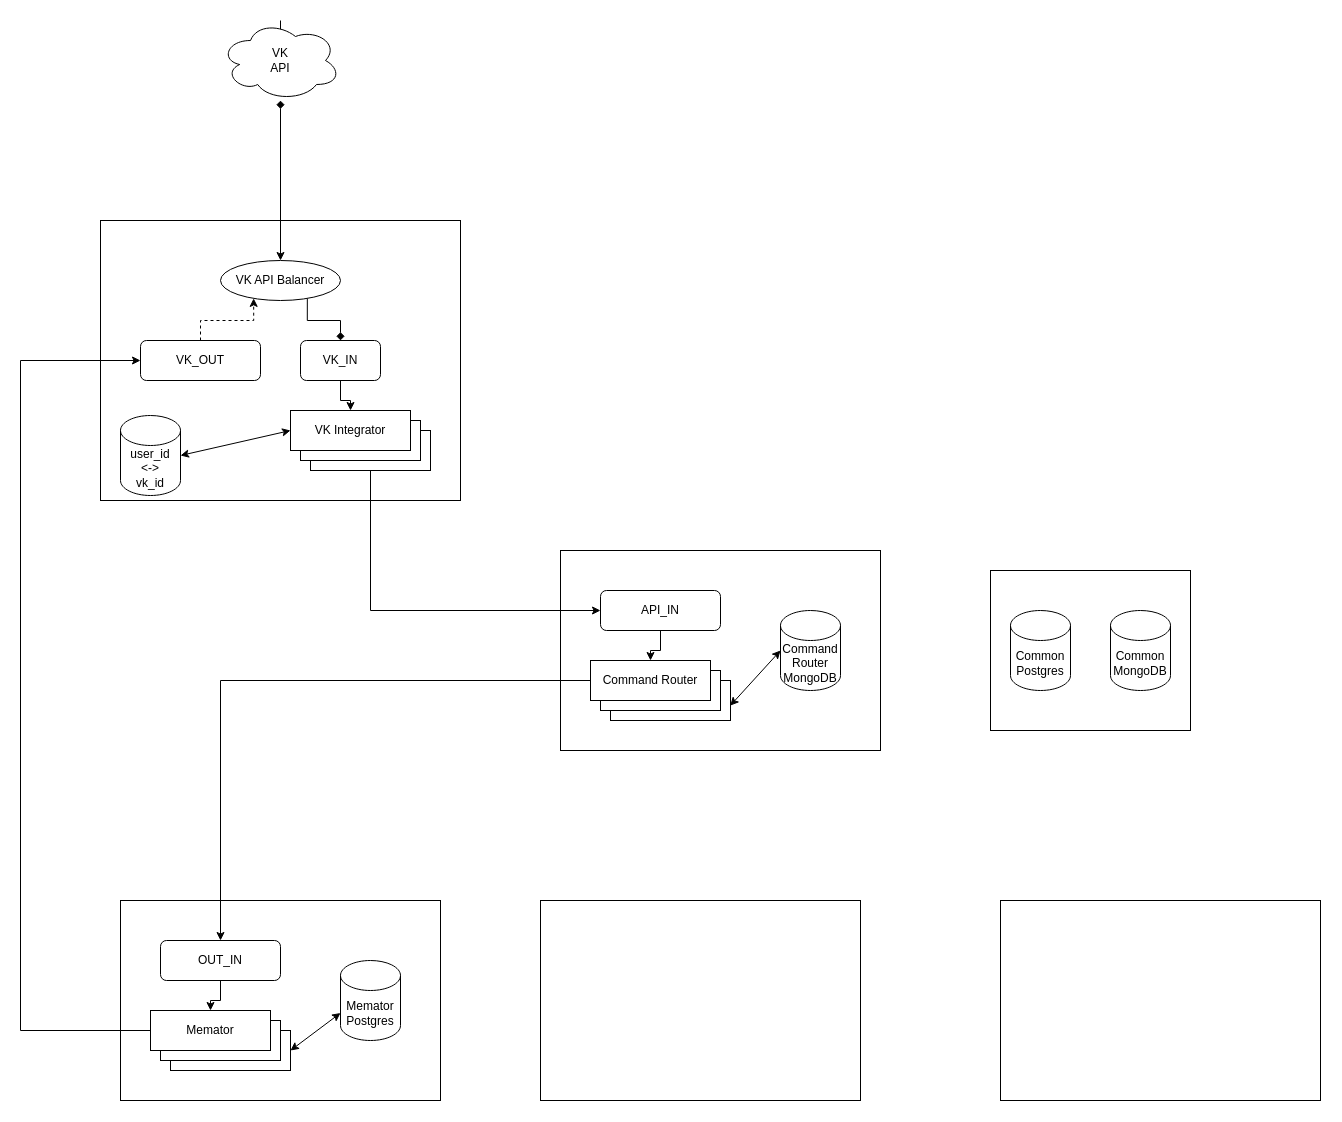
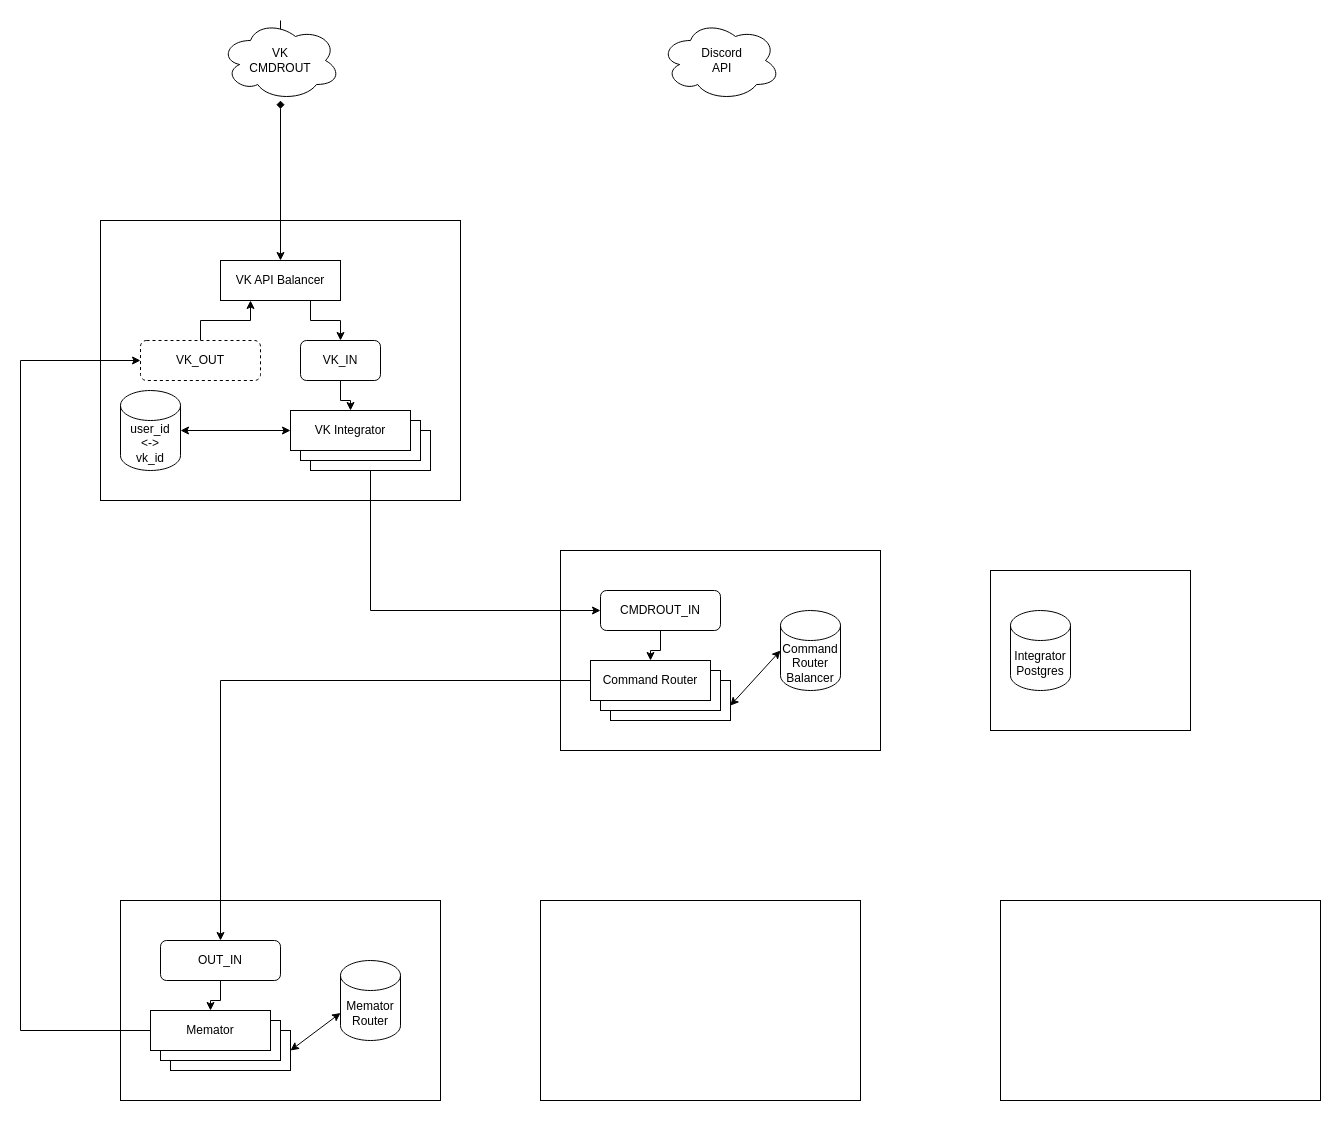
  <mxCell id="0" />
  <mxCell id="1" parent="0" />
  <mxCell id="2" value="" style="rounded=0;whiteSpace=wrap;html=1;fillColor=none;" parent="1" vertex="1"><mxGeometry x="990" y="570" width="200" height="160" as="geometry" /></mxCell>
  <mxCell id="3" value="" style="rounded=0;whiteSpace=wrap;html=1;fillColor=none;" parent="1" vertex="1"><mxGeometry x="120" y="900" width="320" height="200" as="geometry" /></mxCell>
  <mxCell id="4" value="Memator" style="rounded=0;whiteSpace=wrap;html=1;" parent="1" vertex="1"><mxGeometry x="170" y="1030" width="120" height="40" as="geometry" /></mxCell>
  <mxCell id="5" value="Memator" style="rounded=0;whiteSpace=wrap;html=1;" parent="1" vertex="1"><mxGeometry x="160" y="1020" width="120" height="40" as="geometry" /></mxCell>
  <mxCell id="6" value="" style="rounded=0;whiteSpace=wrap;html=1;fillColor=none;" parent="1" vertex="1"><mxGeometry x="560" y="550" width="320" height="200" as="geometry" /></mxCell>
  <mxCell id="7" value="" style="rounded=0;whiteSpace=wrap;html=1;fillColor=none;" parent="1" vertex="1"><mxGeometry x="100" y="220" width="360" height="280" as="geometry" /></mxCell>
  <mxCell id="8" style="edgeStyle=orthogonalEdgeStyle;rounded=0;orthogonalLoop=1;jettySize=auto;html=1;" parent="1" source="9" target="19" edge="1"><mxGeometry relative="1" as="geometry"><Array as="points"><mxPoint x="370" y="610" /></Array></mxGeometry></mxCell>
  <mxCell id="9" value="VK Integrator" style="rounded=0;whiteSpace=wrap;html=1;fillColor=default;" parent="1" vertex="1"><mxGeometry x="310" y="430" width="120" height="40" as="geometry" /></mxCell>
  <mxCell id="10" style="edgeStyle=orthogonalEdgeStyle;rounded=0;orthogonalLoop=1;jettySize=auto;html=1;" parent="1" source="11" target="23" edge="1"><mxGeometry relative="1" as="geometry"><Array as="points"><mxPoint x="220" y="680" /></Array></mxGeometry></mxCell>
  <mxCell id="11" value="Command Router" style="rounded=0;whiteSpace=wrap;html=1;" parent="1" vertex="1"><mxGeometry x="610" y="680" width="120" height="40" as="geometry" /></mxCell>
  <mxCell id="12" value="Command Router" style="rounded=0;whiteSpace=wrap;html=1;" parent="1" vertex="1"><mxGeometry x="600" y="670" width="120" height="40" as="geometry" /></mxCell>
  <mxCell id="13" style="edgeStyle=orthogonalEdgeStyle;rounded=0;orthogonalLoop=1;jettySize=auto;html=1;entryX=0;entryY=0.5;entryDx=0;entryDy=0;" edge="1" parent="1" source="14" target="17"><mxGeometry relative="1" as="geometry"><mxPoint x="50" y="370" as="targetPoint" /><Array as="points"><mxPoint x="20" y="1030" /><mxPoint x="20" y="360" /></Array></mxGeometry></mxCell>
  <mxCell id="14" value="Memator" style="rounded=0;whiteSpace=wrap;html=1;" parent="1" vertex="1"><mxGeometry x="150" y="1010" width="120" height="40" as="geometry" /></mxCell>
  <mxCell id="15" value="Command Router" style="rounded=0;whiteSpace=wrap;html=1;" parent="1" vertex="1"><mxGeometry x="590" y="660" width="120" height="40" as="geometry" /></mxCell>
- <mxCell id="16" style="edgeStyle=orthogonalEdgeStyle;rounded=0;orthogonalLoop=1;jettySize=auto;html=1;entryX=0.25;entryY=1;entryDx=0;entryDy=0;dashed=1;" parent="1" source="17" target="21" edge="1"><mxGeometry relative="1" as="geometry" /></mxCell>
- <mxCell id="17" value="VK_OUT" style="rounded=1;whiteSpace=wrap;html=1;" parent="1" vertex="1"><mxGeometry x="140" y="340" width="120" height="40" as="geometry" /></mxCell>
+ <mxCell id="16" style="edgeStyle=orthogonalEdgeStyle;rounded=0;orthogonalLoop=1;jettySize=auto;html=1;entryX=0.25;entryY=1;entryDx=0;entryDy=0;" parent="1" source="17" target="21" edge="1"><mxGeometry relative="1" as="geometry" /></mxCell>
+ <mxCell id="17" value="VK_OUT" style="rounded=1;whiteSpace=wrap;html=1;dashed=1;" parent="1" vertex="1"><mxGeometry x="140" y="340" width="120" height="40" as="geometry" /></mxCell>
  <mxCell id="18" style="edgeStyle=orthogonalEdgeStyle;rounded=0;orthogonalLoop=1;jettySize=auto;html=1;entryX=0.5;entryY=0;entryDx=0;entryDy=0;" parent="1" source="19" target="15" edge="1"><mxGeometry relative="1" as="geometry" /></mxCell>
- <mxCell id="19" value="API_IN" style="rounded=1;whiteSpace=wrap;html=1;" parent="1" vertex="1"><mxGeometry x="600" y="590" width="120" height="40" as="geometry" /></mxCell>
- <mxCell id="20" style="edgeStyle=orthogonalEdgeStyle;rounded=0;orthogonalLoop=1;jettySize=auto;html=1;exitX=0.75;exitY=1;exitDx=0;exitDy=0;entryX=0.5;entryY=0;entryDx=0;entryDy=0;endArrow=diamond;" parent="1" source="21" target="27" edge="1"><mxGeometry relative="1" as="geometry" /></mxCell>
- <mxCell id="21" value="&lt;div&gt;VK API Balancer&lt;/div&gt;" style="ellipse;whiteSpace=wrap;html=1;" parent="1" vertex="1"><mxGeometry x="220" width="120" height="40" as="geometry" y="260" /></mxCell>
+ <mxCell id="19" value="CMDROUT_IN" style="rounded=1;whiteSpace=wrap;html=1;" parent="1" vertex="1"><mxGeometry x="600" y="590" width="120" height="40" as="geometry" /></mxCell>
+ <mxCell id="20" style="edgeStyle=orthogonalEdgeStyle;rounded=0;orthogonalLoop=1;jettySize=auto;html=1;exitX=0.75;exitY=1;exitDx=0;exitDy=0;entryX=0.5;entryY=0;entryDx=0;entryDy=0;" parent="1" source="21" target="27" edge="1"><mxGeometry relative="1" as="geometry" /></mxCell>
+ <mxCell id="21" value="&lt;div&gt;VK API Balancer&lt;/div&gt;" style="rounded=0;whiteSpace=wrap;html=1;" parent="1" vertex="1"><mxGeometry x="220" width="120" height="40" as="geometry" y="260" /></mxCell>
  <mxCell id="22" style="edgeStyle=orthogonalEdgeStyle;rounded=0;orthogonalLoop=1;jettySize=auto;html=1;entryX=0.5;entryY=0;entryDx=0;entryDy=0;" parent="1" source="23" target="14" edge="1"><mxGeometry relative="1" as="geometry" /></mxCell>
  <mxCell id="23" value="OUT_IN" style="rounded=1;whiteSpace=wrap;html=1;" parent="1" vertex="1"><mxGeometry x="160" y="940" width="120" height="40" as="geometry" /></mxCell>
  <mxCell id="24" value="VK Integrator" style="rounded=0;whiteSpace=wrap;html=1;fillColor=default;" parent="1" vertex="1"><mxGeometry x="300" y="420" width="120" height="40" as="geometry" /></mxCell>
  <mxCell id="25" value="VK Integrator" style="rounded=0;whiteSpace=wrap;html=1;fillColor=default;" parent="1" vertex="1"><mxGeometry x="290" y="410" width="120" height="40" as="geometry" /></mxCell>
  <mxCell id="26" style="edgeStyle=orthogonalEdgeStyle;rounded=0;orthogonalLoop=1;jettySize=auto;html=1;" parent="1" source="27" target="25" edge="1"><mxGeometry relative="1" as="geometry" /></mxCell>
  <mxCell id="27" value="VK_IN" style="rounded=1;whiteSpace=wrap;html=1;fillColor=default;" parent="1" vertex="1"><mxGeometry x="300" y="340" width="80" height="40" as="geometry" /></mxCell>
  <mxCell id="28" value="" style="endArrow=classic;startArrow=none;html=1;exitX=0.5;exitY=0;exitDx=0;exitDy=0;" parent="1" source="35" edge="1"><mxGeometry width="50" height="50" relative="1" as="geometry"><mxPoint x="210" y="220" as="sourcePoint" /><mxPoint x="280" y="60" as="targetPoint" /></mxGeometry></mxCell>
- <mxCell id="29" value="&lt;div&gt;Common&lt;br&gt;&lt;/div&gt;&lt;div&gt;Postgres&lt;/div&gt;" style="shape=cylinder3;whiteSpace=wrap;html=1;boundedLbl=1;backgroundOutline=1;size=15;rounded=0;fillColor=default;" parent="1" vertex="1"><mxGeometry x="1010" y="610" width="60" height="80" as="geometry" /></mxCell>
- <mxCell id="30" value="&lt;div&gt;Common&lt;/div&gt;&lt;div&gt;MongoDB&lt;br&gt;&lt;/div&gt;" style="shape=cylinder3;whiteSpace=wrap;html=1;boundedLbl=1;backgroundOutline=1;size=15;rounded=0;fillColor=default;" parent="1" vertex="1"><mxGeometry x="1110" y="610" width="60" height="80" as="geometry" /></mxCell>
- <mxCell id="31" value="&lt;div&gt;Memator&lt;br&gt;&lt;/div&gt;&lt;div&gt;Postgres&lt;/div&gt;" style="shape=cylinder3;whiteSpace=wrap;html=1;boundedLbl=1;backgroundOutline=1;size=15;rounded=0;fillColor=default;" parent="1" vertex="1"><mxGeometry x="340" y="960" width="60" height="80" as="geometry" /></mxCell>
+ <mxCell id="29" value="&lt;div&gt;Integrator&lt;br&gt;&lt;/div&gt;&lt;div&gt;Postgres&lt;/div&gt;" style="shape=cylinder3;whiteSpace=wrap;html=1;boundedLbl=1;backgroundOutline=1;size=15;rounded=0;fillColor=default;" parent="1" vertex="1"><mxGeometry x="1010" y="610" width="60" height="80" as="geometry" /></mxCell>
+ <mxCell id="31" value="&lt;div&gt;Memator&lt;br&gt;&lt;/div&gt;&lt;div&gt;Router&lt;/div&gt;" style="shape=cylinder3;whiteSpace=wrap;html=1;boundedLbl=1;backgroundOutline=1;size=15;rounded=0;fillColor=default;" parent="1" vertex="1"><mxGeometry x="340" y="960" width="60" height="80" as="geometry" /></mxCell>
  <mxCell id="32" value="" style="endArrow=classic;startArrow=classic;html=1;entryX=0;entryY=0;entryDx=0;entryDy=52.5;entryPerimeter=0;exitX=1;exitY=0.5;exitDx=0;exitDy=0;" parent="1" source="4" target="31" edge="1"><mxGeometry width="50" height="50" relative="1" as="geometry"><mxPoint x="260" y="1090" as="sourcePoint" /><mxPoint x="310" y="1040" as="targetPoint" /></mxGeometry></mxCell>
- <mxCell id="33" value="&lt;div&gt;Command&lt;/div&gt;&lt;div&gt;Router&lt;/div&gt;&lt;div&gt;MongoDB&lt;br&gt;&lt;/div&gt;" style="shape=cylinder3;whiteSpace=wrap;html=1;boundedLbl=1;backgroundOutline=1;size=15;rounded=0;fillColor=default;" parent="1" vertex="1"><mxGeometry x="780" y="610" width="60" height="80" as="geometry" /></mxCell>
+ <mxCell id="33" value="&lt;div&gt;Command&lt;/div&gt;&lt;div&gt;Router&lt;/div&gt;&lt;div&gt;Balancer&lt;br&gt;&lt;/div&gt;" style="shape=cylinder3;whiteSpace=wrap;html=1;boundedLbl=1;backgroundOutline=1;size=15;rounded=0;fillColor=default;" parent="1" vertex="1"><mxGeometry x="780" y="610" width="60" height="80" as="geometry" /></mxCell>
  <mxCell id="34" value="" style="endArrow=classic;startArrow=classic;html=1;exitX=0.998;exitY=0.628;exitDx=0;exitDy=0;exitPerimeter=0;entryX=0;entryY=0.5;entryDx=0;entryDy=0;entryPerimeter=0;" parent="1" source="11" target="33" edge="1"><mxGeometry width="50" height="50" relative="1" as="geometry"><mxPoint x="780" y="730" as="sourcePoint" /><mxPoint x="830" y="680" as="targetPoint" /></mxGeometry></mxCell>
- <mxCell id="35" value="&lt;div&gt;VK &lt;br&gt;&lt;/div&gt;&lt;div&gt;API&lt;br&gt;&lt;/div&gt;" style="ellipse;shape=cloud;whiteSpace=wrap;html=1;rounded=0;fillColor=default;" parent="1" vertex="1"><mxGeometry x="220" y="20" width="120" height="80" as="geometry" /></mxCell>
+ <mxCell id="35" value="&lt;div&gt;VK &lt;br&gt;&lt;/div&gt;&lt;div&gt;CMDROUT&lt;br&gt;&lt;/div&gt;" style="ellipse;shape=cloud;whiteSpace=wrap;html=1;rounded=0;fillColor=default;" parent="1" vertex="1"><mxGeometry x="220" y="20" width="120" height="80" as="geometry" /></mxCell>
  <mxCell id="36" value="" style="endArrow=diamond;startArrow=classic;html=1;exitX=0.5;exitY=0;exitDx=0;exitDy=0;" parent="1" source="21" target="35" edge="1"><mxGeometry width="50" height="50" relative="1" as="geometry"><mxPoint x="280" y="260" as="sourcePoint" /><mxPoint x="280" y="60" as="targetPoint" /></mxGeometry></mxCell>
- <mxCell id="38" value="&lt;div&gt;user_id&lt;/div&gt;&lt;div&gt;&amp;lt;-&amp;gt;&lt;/div&gt;&lt;div&gt;vk_id&lt;br&gt;&lt;/div&gt;" style="shape=cylinder3;whiteSpace=wrap;html=1;boundedLbl=1;backgroundOutline=1;size=15;rounded=0;fillColor=default;" parent="1" vertex="1"><mxGeometry x="120" y="415" width="60" height="80" as="geometry" /></mxCell>
+ <mxCell id="37" value="&lt;div&gt;&amp;nbsp;Discord&lt;/div&gt;&amp;nbsp;API" style="ellipse;shape=cloud;whiteSpace=wrap;html=1;rounded=0;fillColor=default;" parent="1" vertex="1"><mxGeometry x="660" y="20" width="120" height="80" as="geometry" /></mxCell>
+ <mxCell id="38" value="&lt;div&gt;user_id&lt;/div&gt;&lt;div&gt;&amp;lt;-&amp;gt;&lt;/div&gt;&lt;div&gt;vk_id&lt;br&gt;&lt;/div&gt;" style="shape=cylinder3;whiteSpace=wrap;html=1;boundedLbl=1;backgroundOutline=1;size=15;rounded=0;fillColor=default;" parent="1" vertex="1"><mxGeometry x="120" y="390" width="60" height="80" as="geometry" /></mxCell>
  <mxCell id="39" value="" style="endArrow=classic;startArrow=classic;html=1;entryX=0;entryY=0.5;entryDx=0;entryDy=0;exitX=1;exitY=0.5;exitDx=0;exitDy=0;exitPerimeter=0;" parent="1" source="38" target="25" edge="1"><mxGeometry width="50" height="50" relative="1" as="geometry"><mxPoint x="170" y="480" as="sourcePoint" /><mxPoint x="220" y="430" as="targetPoint" /></mxGeometry></mxCell>
  <mxCell id="40" value="" style="rounded=0;whiteSpace=wrap;html=1;fillColor=none;" vertex="1" parent="1"><mxGeometry x="540" y="900" width="320" height="200" as="geometry" /></mxCell>
  <mxCell id="41" value="" style="rounded=0;whiteSpace=wrap;html=1;fillColor=none;" vertex="1" parent="1"><mxGeometry x="1000" y="900" width="320" height="200" as="geometry" /></mxCell>
